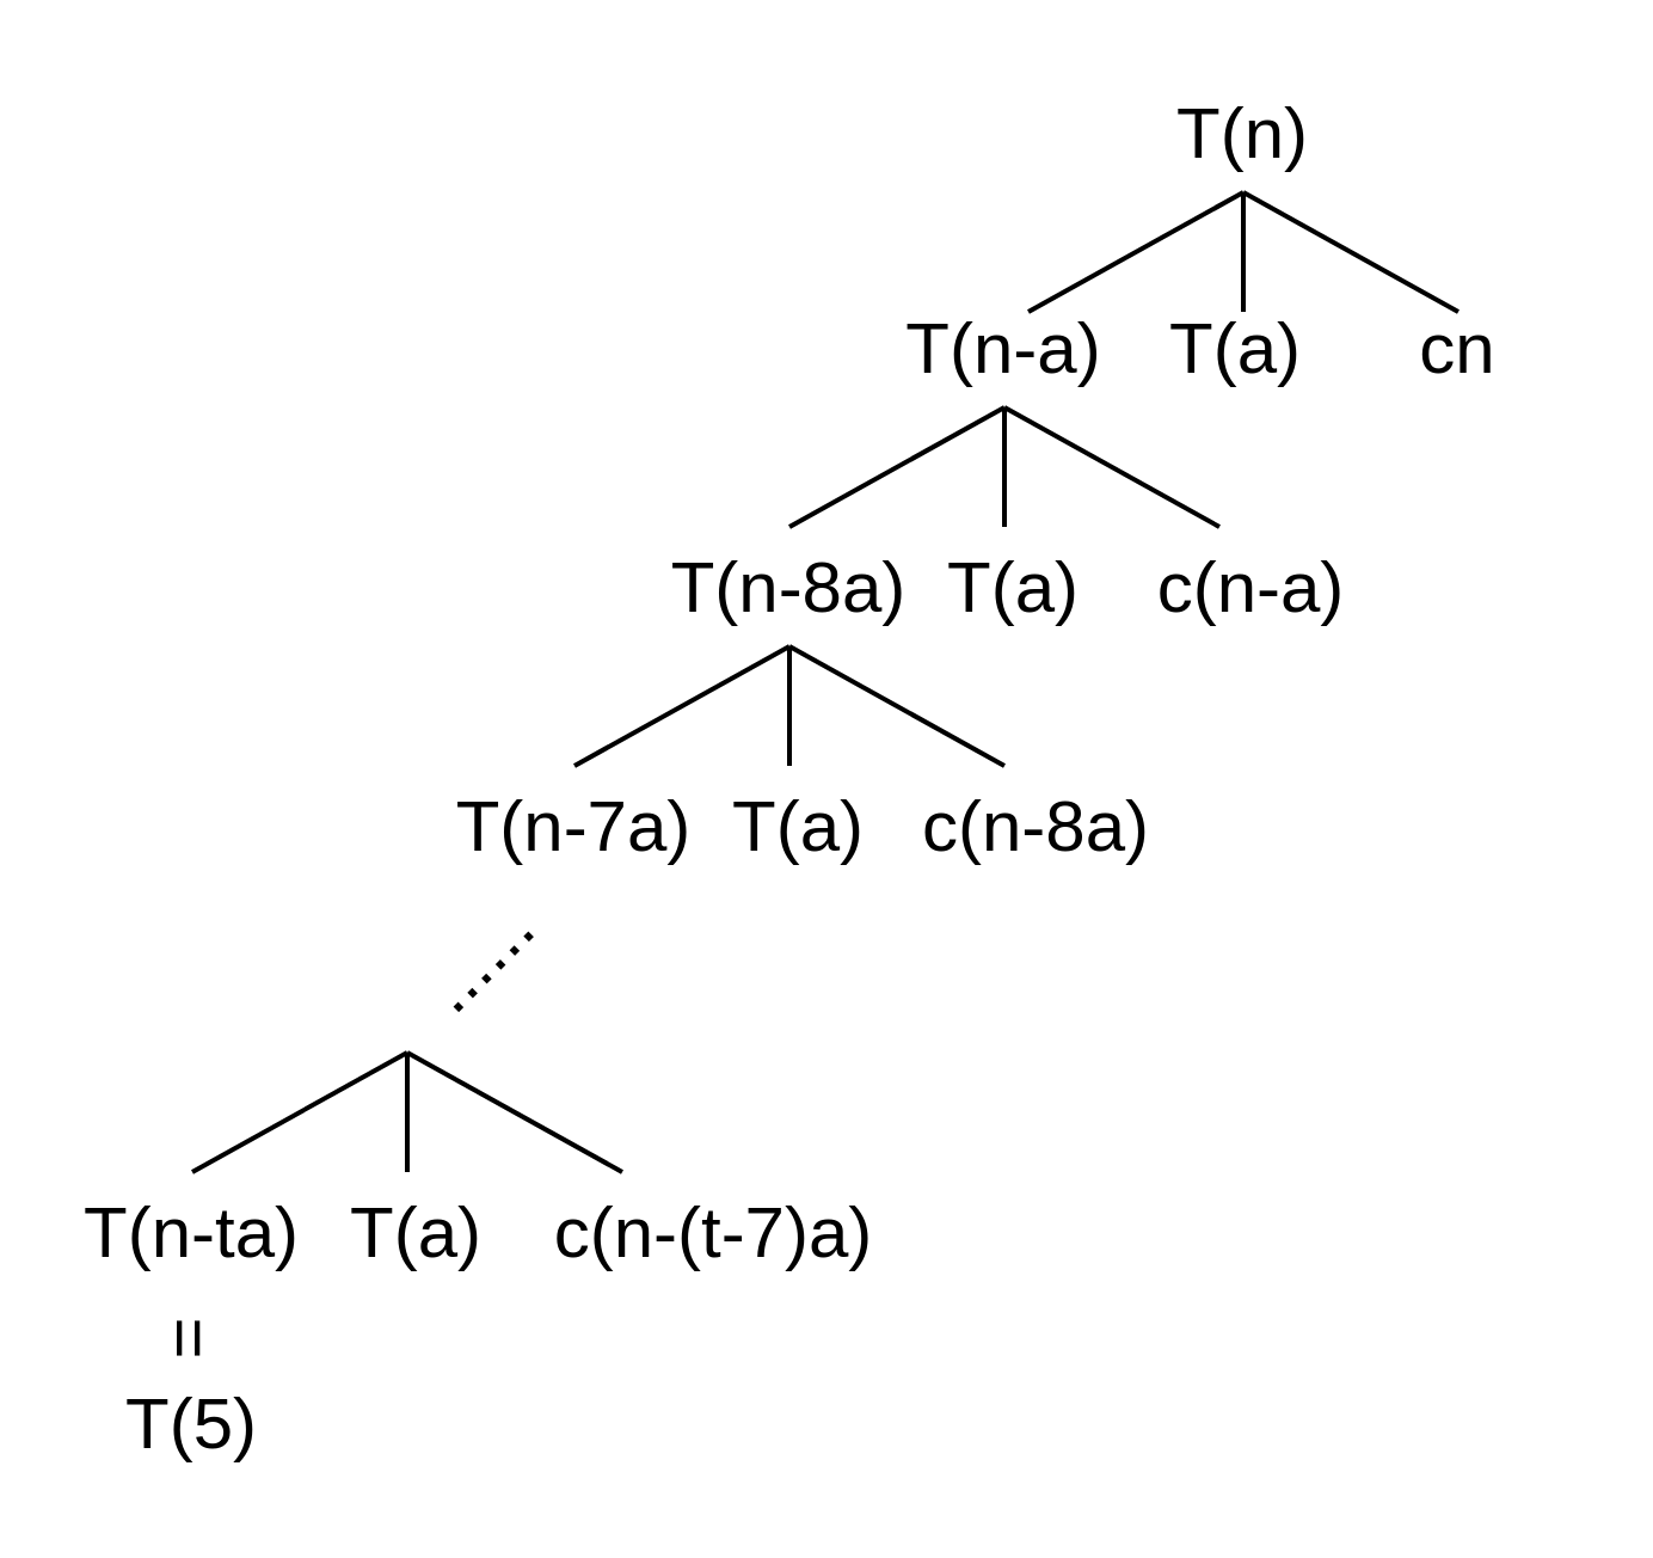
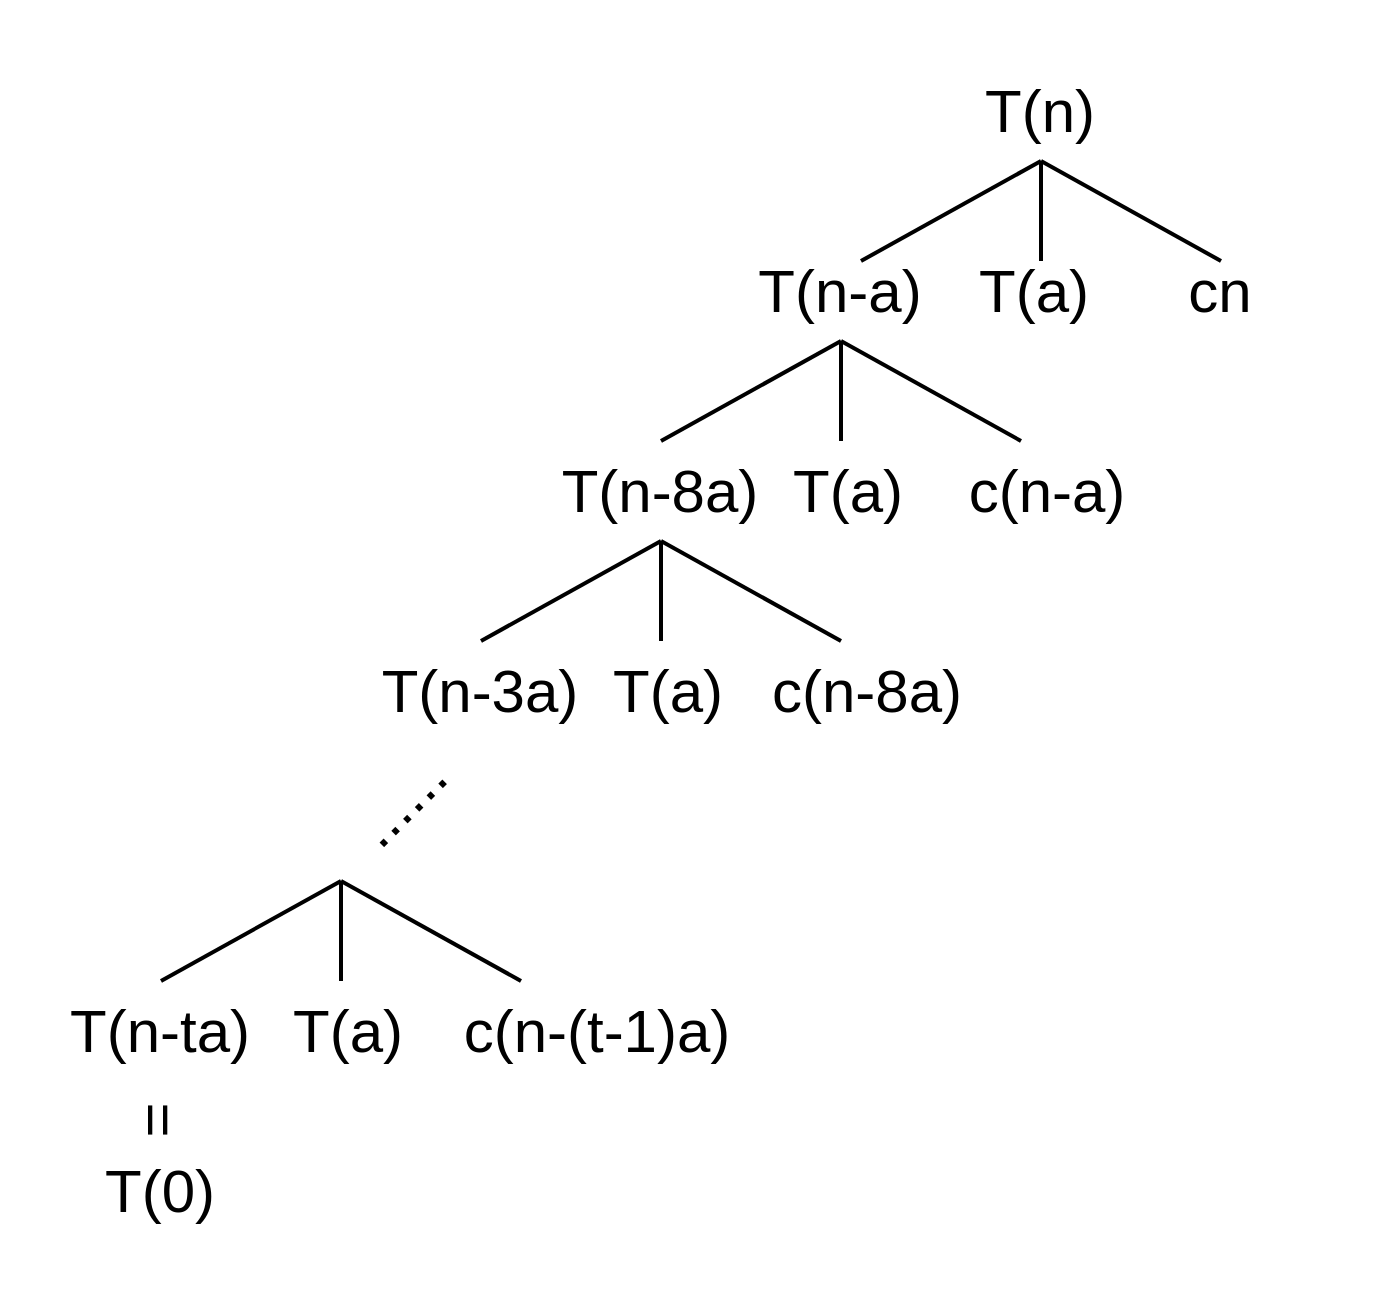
  <mxCell id="0" />
  <mxCell id="1" parent="0" />
  <mxCell id="2" value="T(n)" style="text;html=1;strokeColor=none;fillColor=none;align=center;verticalAlign=middle;whiteSpace=wrap;rounded=0;fontSize=30;" vertex="1" parent="1"><mxGeometry x="455" y="20" width="130" height="70" as="geometry" /></mxCell>
  <mxCell id="3" value="" style="group" vertex="1" connectable="0" parent="1"><mxGeometry x="430" y="80" width="180" height="50" as="geometry" /></mxCell>
  <mxCell id="4" value="" style="endArrow=none;html=1;fontSize=50;strokeWidth=2;" edge="1" parent="3"><mxGeometry width="50" height="50" relative="1" as="geometry"><mxPoint y="50" as="sourcePoint" /><mxPoint x="90" as="targetPoint" /></mxGeometry></mxCell>
  <mxCell id="5" value="" style="endArrow=none;html=1;fontSize=50;strokeWidth=2;" edge="1" parent="3"><mxGeometry width="50" height="50" relative="1" as="geometry"><mxPoint x="90" y="50" as="sourcePoint" /><mxPoint x="90" as="targetPoint" /></mxGeometry></mxCell>
  <mxCell id="6" value="" style="endArrow=none;html=1;fontSize=50;strokeWidth=2;" edge="1" parent="3"><mxGeometry width="50" height="50" relative="1" as="geometry"><mxPoint x="180" y="50" as="sourcePoint" /><mxPoint x="90" as="targetPoint" /></mxGeometry></mxCell>
  <mxCell id="7" value="T(n-a)" style="text;html=1;strokeColor=none;fillColor=none;align=center;verticalAlign=middle;whiteSpace=wrap;rounded=0;fontSize=30;" vertex="1" parent="1"><mxGeometry x="360" y="110" width="120" height="70" as="geometry" /></mxCell>
  <mxCell id="8" value="T(a)" style="text;html=1;strokeColor=none;fillColor=none;align=center;verticalAlign=middle;whiteSpace=wrap;rounded=0;fontSize=30;" vertex="1" parent="1"><mxGeometry x="457" y="110" width="120" height="70" as="geometry" /></mxCell>
  <mxCell id="9" value="cn" style="text;html=1;strokeColor=none;fillColor=none;align=center;verticalAlign=middle;whiteSpace=wrap;rounded=0;fontSize=30;" vertex="1" parent="1"><mxGeometry x="550" y="110" width="120" height="70" as="geometry" /></mxCell>
  <mxCell id="10" value="" style="group" vertex="1" connectable="0" parent="1"><mxGeometry x="330" y="170" width="180" height="50" as="geometry" /></mxCell>
  <mxCell id="11" value="" style="endArrow=none;html=1;fontSize=50;strokeWidth=2;" edge="1" parent="10"><mxGeometry width="50" height="50" relative="1" as="geometry"><mxPoint y="50" as="sourcePoint" /><mxPoint x="90" as="targetPoint" /></mxGeometry></mxCell>
  <mxCell id="12" value="" style="endArrow=none;html=1;fontSize=50;strokeWidth=2;" edge="1" parent="10"><mxGeometry width="50" height="50" relative="1" as="geometry"><mxPoint x="90" y="50" as="sourcePoint" /><mxPoint x="90" as="targetPoint" /></mxGeometry></mxCell>
  <mxCell id="13" value="" style="endArrow=none;html=1;fontSize=50;strokeWidth=2;" edge="1" parent="10"><mxGeometry width="50" height="50" relative="1" as="geometry"><mxPoint x="180" y="50" as="sourcePoint" /><mxPoint x="90" as="targetPoint" /></mxGeometry></mxCell>
  <mxCell id="14" value="T(n-8a)" style="text;html=1;strokeColor=none;fillColor=none;align=center;verticalAlign=middle;whiteSpace=wrap;rounded=0;fontSize=30;" vertex="1" parent="1"><mxGeometry x="270" y="210" width="120" height="70" as="geometry" /></mxCell>
  <mxCell id="15" value="T(a)" style="text;html=1;strokeColor=none;fillColor=none;align=center;verticalAlign=middle;whiteSpace=wrap;rounded=0;fontSize=30;" vertex="1" parent="1"><mxGeometry x="364" y="210" width="120" height="70" as="geometry" /></mxCell>
  <mxCell id="16" value="c(n-a)" style="text;html=1;strokeColor=none;fillColor=none;align=center;verticalAlign=middle;whiteSpace=wrap;rounded=0;fontSize=30;" vertex="1" parent="1"><mxGeometry x="457" y="210" width="133" height="70" as="geometry" /></mxCell>
  <mxCell id="17" value="" style="group" vertex="1" connectable="0" parent="1"><mxGeometry x="240" y="270" width="180" height="50" as="geometry" /></mxCell>
  <mxCell id="18" value="" style="endArrow=none;html=1;fontSize=50;strokeWidth=2;" edge="1" parent="17"><mxGeometry width="50" height="50" relative="1" as="geometry"><mxPoint y="50" as="sourcePoint" /><mxPoint x="90" as="targetPoint" /></mxGeometry></mxCell>
  <mxCell id="19" value="" style="endArrow=none;html=1;fontSize=50;strokeWidth=2;" edge="1" parent="17"><mxGeometry width="50" height="50" relative="1" as="geometry"><mxPoint x="90" y="50" as="sourcePoint" /><mxPoint x="90" as="targetPoint" /></mxGeometry></mxCell>
  <mxCell id="20" value="" style="endArrow=none;html=1;fontSize=50;strokeWidth=2;" edge="1" parent="17"><mxGeometry width="50" height="50" relative="1" as="geometry"><mxPoint x="180" y="50" as="sourcePoint" /><mxPoint x="90" as="targetPoint" /></mxGeometry></mxCell>
- <mxCell id="21" value="T(n-7a)" style="text;html=1;strokeColor=none;fillColor=none;align=center;verticalAlign=middle;whiteSpace=wrap;rounded=0;fontSize=30;" vertex="1" parent="1"><mxGeometry x="180" y="310" width="120" height="70" as="geometry" /></mxCell>
+ <mxCell id="21" value="T(n-3a)" style="text;html=1;strokeColor=none;fillColor=none;align=center;verticalAlign=middle;whiteSpace=wrap;rounded=0;fontSize=30;" vertex="1" parent="1"><mxGeometry x="180" y="310" width="120" height="70" as="geometry" /></mxCell>
  <mxCell id="22" value="T(a)" style="text;html=1;strokeColor=none;fillColor=none;align=center;verticalAlign=middle;whiteSpace=wrap;rounded=0;fontSize=30;" vertex="1" parent="1"><mxGeometry x="274" y="310" width="120" height="70" as="geometry" /></mxCell>
  <mxCell id="23" value="c(n-8a)" style="text;html=1;strokeColor=none;fillColor=none;align=center;verticalAlign=middle;whiteSpace=wrap;rounded=0;fontSize=30;" vertex="1" parent="1"><mxGeometry x="367" y="310" width="133" height="70" as="geometry" /></mxCell>
  <mxCell id="24" value="......" style="text;html=1;strokeColor=none;fillColor=none;align=center;verticalAlign=middle;whiteSpace=wrap;rounded=0;fontSize=30;rotation=-45;" vertex="1" parent="1"><mxGeometry x="170" y="375" width="60" height="50" as="geometry" /></mxCell>
  <mxCell id="25" value="" style="group" vertex="1" connectable="0" parent="1"><mxGeometry x="80" y="440" width="180" height="50" as="geometry" /></mxCell>
  <mxCell id="26" value="" style="endArrow=none;html=1;fontSize=50;strokeWidth=2;" edge="1" parent="25"><mxGeometry width="50" height="50" relative="1" as="geometry"><mxPoint y="50" as="sourcePoint" /><mxPoint x="90" as="targetPoint" /></mxGeometry></mxCell>
  <mxCell id="27" value="" style="endArrow=none;html=1;fontSize=50;strokeWidth=2;" edge="1" parent="25"><mxGeometry width="50" height="50" relative="1" as="geometry"><mxPoint x="90" y="50" as="sourcePoint" /><mxPoint x="90" as="targetPoint" /></mxGeometry></mxCell>
  <mxCell id="28" value="" style="endArrow=none;html=1;fontSize=50;strokeWidth=2;" edge="1" parent="25"><mxGeometry width="50" height="50" relative="1" as="geometry"><mxPoint x="180" y="50" as="sourcePoint" /><mxPoint x="90" as="targetPoint" /></mxGeometry></mxCell>
  <mxCell id="29" value="T(n-ta)" style="text;html=1;strokeColor=none;fillColor=none;align=center;verticalAlign=middle;whiteSpace=wrap;rounded=0;fontSize=30;" vertex="1" parent="1"><mxGeometry x="20" y="480" width="120" height="70" as="geometry" /></mxCell>
  <mxCell id="30" value="T(a)" style="text;html=1;strokeColor=none;fillColor=none;align=center;verticalAlign=middle;whiteSpace=wrap;rounded=0;fontSize=30;" vertex="1" parent="1"><mxGeometry x="114" y="480" width="120" height="70" as="geometry" /></mxCell>
- <mxCell id="31" value="c(n-(t-7)a)" style="text;html=1;strokeColor=none;fillColor=none;align=center;verticalAlign=middle;whiteSpace=wrap;rounded=0;fontSize=30;" vertex="1" parent="1"><mxGeometry x="207" y="480" width="183" height="70" as="geometry" /></mxCell>
+ <mxCell id="31" value="c(n-(t-1)a)" style="text;html=1;strokeColor=none;fillColor=none;align=center;verticalAlign=middle;whiteSpace=wrap;rounded=0;fontSize=30;" vertex="1" parent="1"><mxGeometry x="207" y="480" width="183" height="70" as="geometry" /></mxCell>
  <mxCell id="32" value="=" style="text;html=1;strokeColor=none;fillColor=none;align=center;verticalAlign=middle;whiteSpace=wrap;rounded=0;fontSize=30;rotation=90;" vertex="1" parent="1"><mxGeometry x="60" y="550" width="40" height="20" as="geometry" /></mxCell>
- <mxCell id="33" value="T(5)" style="text;html=1;strokeColor=none;fillColor=none;align=center;verticalAlign=middle;whiteSpace=wrap;rounded=0;fontSize=30;" vertex="1" parent="1"><mxGeometry x="20" y="560" width="120" height="70" as="geometry" /></mxCell>
+ <mxCell id="33" value="T(0)" style="text;html=1;strokeColor=none;fillColor=none;align=center;verticalAlign=middle;whiteSpace=wrap;rounded=0;fontSize=30;" vertex="1" parent="1"><mxGeometry x="20" y="560" width="120" height="70" as="geometry" /></mxCell>
